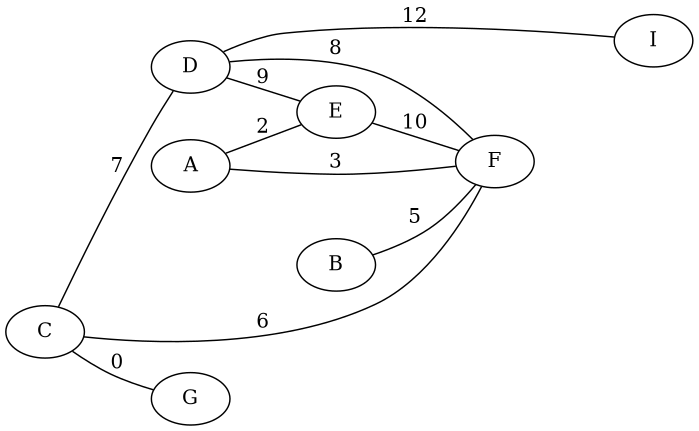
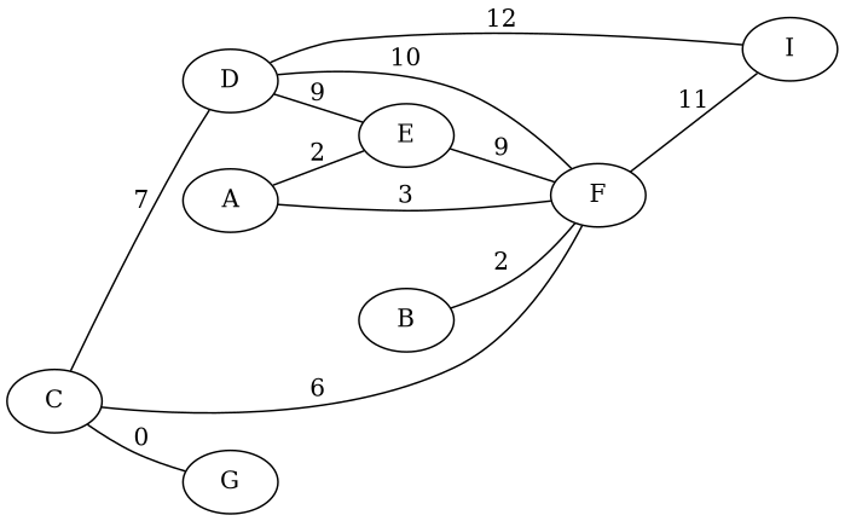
  graph {
    rankdir=LR
    D
    F
    E
    I
    C
    G
    B
    A
-   D -- F [label=8]
+   D -- F [label=10]
    D -- E [label=9]
    D -- I [label=12]
-   E -- F [label=10]
+   F -- I [label=11]
+   E -- F [label=9]
    C -- D [label=7]
    C -- F [label=6]
    C -- G [label=0]
-   B -- F [label=5]
+   B -- F [label=2]
    A -- F [label=3]
    A -- E [label=2]
  }
